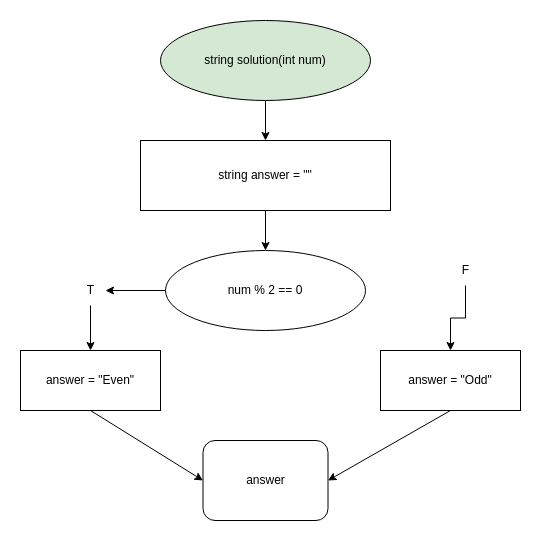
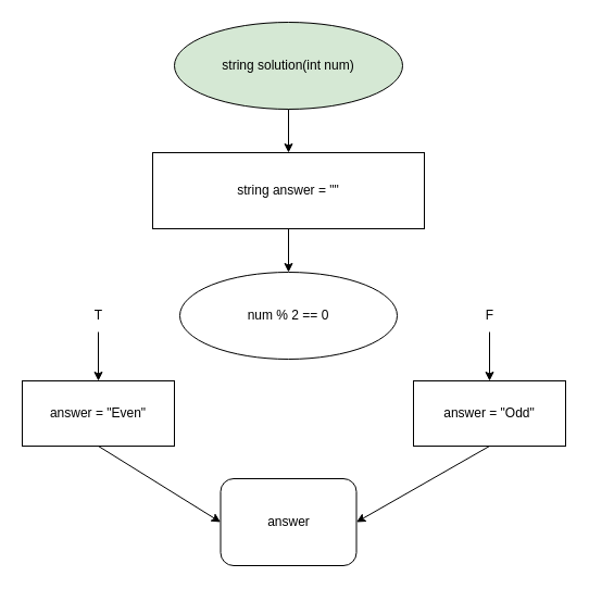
  <mxCell id="0" />
  <mxCell id="1" parent="0" />
  <mxCell id="2" value="" style="edgeStyle=orthogonalEdgeStyle;rounded=0;orthogonalLoop=1;jettySize=auto;html=1;" parent="1" source="3" target="5" edge="1"><mxGeometry relative="1" as="geometry" /></mxCell>
  <mxCell id="3" value="string solution(int num)" style="ellipse;whiteSpace=wrap;html=1;fillColor=#d5e8d4;" parent="1" vertex="1"><mxGeometry x="160" y="20" width="210" height="80" as="geometry" /></mxCell>
  <mxCell id="4" value="" style="edgeStyle=orthogonalEdgeStyle;rounded=0;orthogonalLoop=1;jettySize=auto;html=1;" parent="1" source="5" target="8" edge="1"><mxGeometry relative="1" as="geometry" /></mxCell>
  <mxCell id="5" value="string answer = &quot;&quot;" style="rounded=0;whiteSpace=wrap;html=1;" parent="1" vertex="1"><mxGeometry x="140" y="140" width="250" height="70" as="geometry" /></mxCell>
  <mxCell id="6" value="" style="edgeStyle=orthogonalEdgeStyle;rounded=0;orthogonalLoop=1;jettySize=auto;html=1;" parent="1" source="13" target="9" edge="1"><mxGeometry relative="1" as="geometry" /></mxCell>
  <mxCell id="7" value="" style="edgeStyle=orthogonalEdgeStyle;rounded=0;orthogonalLoop=1;jettySize=auto;html=1;" parent="1" source="14" target="10" edge="1"><mxGeometry relative="1" as="geometry" /></mxCell>
  <mxCell id="8" value="num % 2 == 0" style="ellipse;whiteSpace=wrap;html=1;" parent="1" vertex="1"><mxGeometry x="165" y="250" width="200" height="80" as="geometry" /></mxCell>
  <mxCell id="9" value="answer = &quot;Even&quot;" style="whiteSpace=wrap;html=1;" parent="1" vertex="1"><mxGeometry x="20" y="350" width="140" height="60" as="geometry" /></mxCell>
  <mxCell id="10" value="answer = &quot;Odd&quot;" style="whiteSpace=wrap;html=1;" parent="1" vertex="1"><mxGeometry x="380" y="350" width="140" height="60" as="geometry" /></mxCell>
  <mxCell id="11" value="answer" style="whiteSpace=wrap;html=1;rounded=1;" parent="1" vertex="1"><mxGeometry x="202.5" y="440" width="125" height="80" as="geometry" /></mxCell>
- <mxCell id="12" value="" style="edgeStyle=orthogonalEdgeStyle;rounded=0;orthogonalLoop=1;jettySize=auto;html=1;" parent="1" source="8" target="13" edge="1"><mxGeometry relative="1" as="geometry"><mxPoint x="165" y="290" as="sourcePoint" /><mxPoint x="90" y="350" as="targetPoint" /></mxGeometry></mxCell>
  <mxCell id="13" value="T" style="text;html=1;align=center;verticalAlign=middle;resizable=0;points=[];autosize=1;strokeColor=none;fillColor=none;" parent="1" vertex="1"><mxGeometry x="75" y="275" width="30" height="30" as="geometry" /></mxCell>
- <mxCell id="14" value="F" style="text;html=1;align=center;verticalAlign=middle;resizable=0;points=[];autosize=1;strokeColor=none;fillColor=none;" parent="1" vertex="1"><mxGeometry x="450" y="255" width="30" height="30" as="geometry" /></mxCell>
+ <mxCell id="14" value="F" style="text;html=1;align=center;verticalAlign=middle;resizable=0;points=[];autosize=1;strokeColor=none;fillColor=none;" parent="1" vertex="1"><mxGeometry x="435" y="275" width="30" height="30" as="geometry" /></mxCell>
  <mxCell id="15" value="" style="endArrow=classic;html=1;rounded=0;exitX=0.5;exitY=1;exitDx=0;exitDy=0;entryX=0;entryY=0.5;entryDx=0;entryDy=0;" parent="1" source="9" target="11" edge="1"><mxGeometry width="50" height="50" relative="1" as="geometry"><mxPoint x="220" y="320" as="sourcePoint" /><mxPoint x="260" y="430" as="targetPoint" /></mxGeometry></mxCell>
  <mxCell id="16" value="" style="endArrow=classic;html=1;rounded=0;entryX=1;entryY=0.5;entryDx=0;entryDy=0;exitX=0.5;exitY=1;exitDx=0;exitDy=0;" parent="1" source="10" target="11" edge="1"><mxGeometry width="50" height="50" relative="1" as="geometry"><mxPoint x="220" y="320" as="sourcePoint" /><mxPoint x="270" y="270" as="targetPoint" /></mxGeometry></mxCell>
